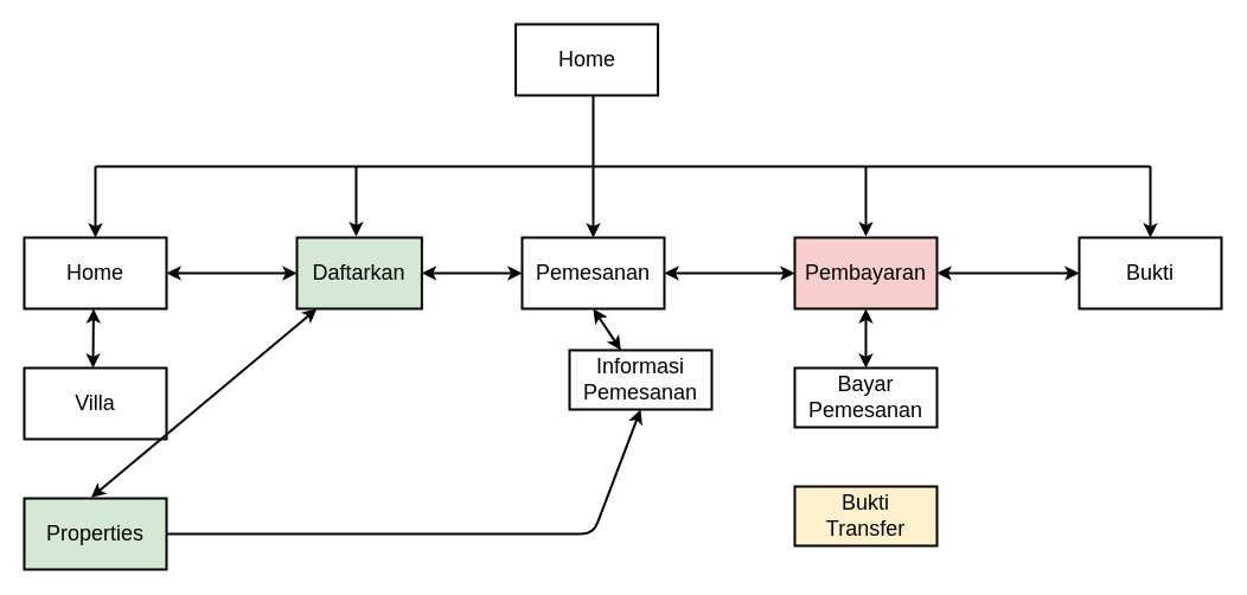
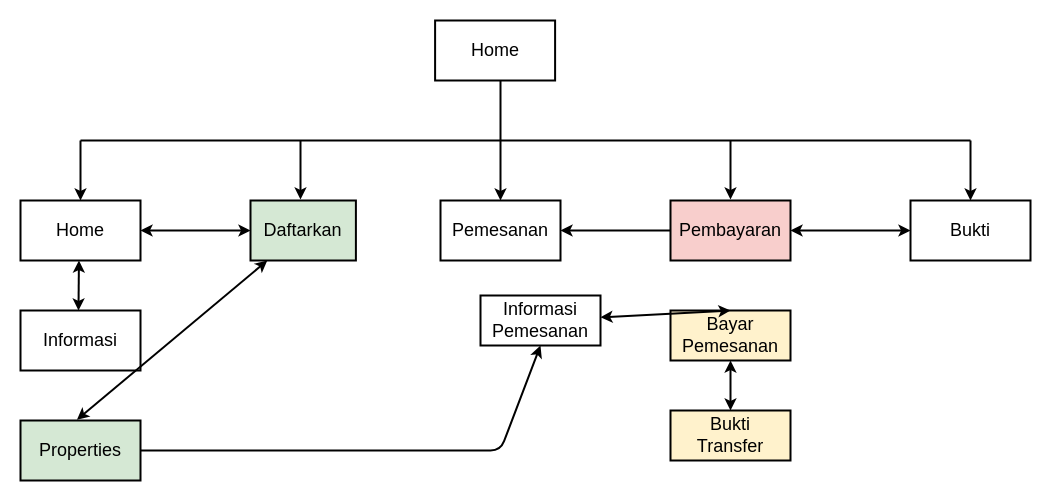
  <mxCell id="0" />
  <mxCell id="1" parent="0" />
  <mxCell id="2" value="&lt;font style=&quot;font-size: 18px&quot;&gt;Home&lt;/font&gt;" style="rounded=0;whiteSpace=wrap;html=1;strokeWidth=2;" parent="1" vertex="1"><mxGeometry x="434.6" y="20" width="120" height="60" as="geometry" /></mxCell>
  <mxCell id="3" value="&lt;font style=&quot;font-size: 18px&quot;&gt;Daftarkan&lt;/font&gt;" style="rounded=0;whiteSpace=wrap;html=1;strokeWidth=2;fillColor=#d5e8d4;" parent="1" vertex="1"><mxGeometry x="250" y="200" width="105.4" height="60" as="geometry" /></mxCell>
  <mxCell id="4" value="" style="endArrow=none;html=1;strokeWidth=2;" parent="1" edge="1"><mxGeometry width="50" height="50" relative="1" as="geometry"><mxPoint x="80" y="140" as="sourcePoint" /><mxPoint x="970" y="140" as="targetPoint" /></mxGeometry></mxCell>
  <mxCell id="5" value="" style="endArrow=classic;html=1;strokeWidth=2;" parent="1" edge="1"><mxGeometry width="50" height="50" relative="1" as="geometry"><mxPoint x="80" y="140" as="sourcePoint" /><mxPoint x="80" y="200" as="targetPoint" /></mxGeometry></mxCell>
  <mxCell id="6" value="&lt;font style=&quot;font-size: 18px&quot;&gt;Home&lt;/font&gt;" style="rounded=0;whiteSpace=wrap;html=1;strokeWidth=2;" parent="1" vertex="1"><mxGeometry x="20" y="200" width="120" height="60" as="geometry" /></mxCell>
  <mxCell id="7" value="" style="endArrow=classic;html=1;strokeWidth=2;" parent="1" edge="1"><mxGeometry width="50" height="50" relative="1" as="geometry"><mxPoint x="300" y="140" as="sourcePoint" /><mxPoint x="300" y="199" as="targetPoint" /></mxGeometry></mxCell>
  <mxCell id="8" value="" style="endArrow=classic;html=1;strokeWidth=2;" parent="1" edge="1"><mxGeometry width="50" height="50" relative="1" as="geometry"><mxPoint x="970" y="140" as="sourcePoint" /><mxPoint x="970" y="200" as="targetPoint" /></mxGeometry></mxCell>
  <mxCell id="9" value="&lt;font style=&quot;font-size: 18px&quot;&gt;Bukti&lt;/font&gt;" style="rounded=0;whiteSpace=wrap;html=1;strokeWidth=2;" parent="1" vertex="1"><mxGeometry x="910" y="200" width="120" height="60" as="geometry" /></mxCell>
  <mxCell id="10" value="" style="endArrow=none;html=1;strokeWidth=2;" parent="1" edge="1"><mxGeometry width="50" height="50" relative="1" as="geometry"><mxPoint x="500" y="140" as="sourcePoint" /><mxPoint x="500" y="80" as="targetPoint" /></mxGeometry></mxCell>
  <mxCell id="11" value="" style="endArrow=classic;startArrow=classic;html=1;strokeWidth=2;entryX=0.487;entryY=1;entryDx=0;entryDy=0;entryPerimeter=0;" parent="1" target="6" edge="1"><mxGeometry width="50" height="50" relative="1" as="geometry"><mxPoint x="78" y="310" as="sourcePoint" /><mxPoint x="470" y="230" as="targetPoint" /></mxGeometry></mxCell>
- <mxCell id="12" value="&lt;font style=&quot;font-size: 18px&quot;&gt;Villa&lt;/font&gt;" style="rounded=0;whiteSpace=wrap;html=1;strokeWidth=2;" parent="1" vertex="1"><mxGeometry x="20" y="310" width="120" height="60" as="geometry" /></mxCell>
+ <mxCell id="12" value="&lt;font style=&quot;font-size: 18px&quot;&gt;Informasi&lt;/font&gt;" style="rounded=0;whiteSpace=wrap;html=1;strokeWidth=2;" parent="1" vertex="1"><mxGeometry x="20" y="310" width="120" height="60" as="geometry" /></mxCell>
  <mxCell id="13" value="&lt;font style=&quot;font-size: 18px&quot;&gt;Properties&lt;/font&gt;" style="rounded=0;whiteSpace=wrap;html=1;strokeWidth=2;fillColor=#d5e8d4;" parent="1" vertex="1"><mxGeometry x="20" y="420" width="120" height="60" as="geometry" /></mxCell>
  <mxCell id="14" value="" style="endArrow=classic;startArrow=classic;html=1;strokeWidth=2;exitX=0.47;exitY=-0.012;exitDx=0;exitDy=0;exitPerimeter=0;" parent="1" source="13" target="3" edge="1"><mxGeometry width="50" height="50" relative="1" as="geometry"><mxPoint x="77" y="419" as="sourcePoint" /><mxPoint x="88" y="280" as="targetPoint" /></mxGeometry></mxCell>
  <mxCell id="15" value="" style="endArrow=classic;startArrow=classic;html=1;strokeWidth=2;entryX=0;entryY=0.5;entryDx=0;entryDy=0;" parent="1" source="6" target="3" edge="1"><mxGeometry width="50" height="50" relative="1" as="geometry"><mxPoint x="250" y="260" as="sourcePoint" /><mxPoint x="300" y="210" as="targetPoint" /></mxGeometry></mxCell>
  <mxCell id="16" value="" style="endArrow=classic;html=1;strokeWidth=2;" parent="1" edge="1"><mxGeometry width="50" height="50" relative="1" as="geometry"><mxPoint x="500" y="140" as="sourcePoint" /><mxPoint x="500" y="200" as="targetPoint" /></mxGeometry></mxCell>
  <mxCell id="17" value="&lt;font style=&quot;font-size: 18px&quot;&gt;Pemesanan&lt;br&gt;&lt;/font&gt;" style="rounded=0;whiteSpace=wrap;html=1;strokeWidth=2;" parent="1" vertex="1"><mxGeometry x="440" y="200" width="120" height="60" as="geometry" /></mxCell>
  <mxCell id="18" value="" style="endArrow=classic;html=1;strokeWidth=2;exitX=1;exitY=0.5;exitDx=0;exitDy=0;entryX=0.5;entryY=1;entryDx=0;entryDy=0;" parent="1" source="13" edge="1" target="26"><mxGeometry width="50" height="50" relative="1" as="geometry"><mxPoint x="120" y="480" as="sourcePoint" /><mxPoint x="438" y="230" as="targetPoint" /><Array as="points"><mxPoint x="390" y="450" /><mxPoint x="500" y="450" /></Array></mxGeometry></mxCell>
  <mxCell id="19" value="&lt;font style=&quot;font-size: 18px&quot;&gt;Pembayaran&lt;/font&gt;" style="rounded=0;whiteSpace=wrap;html=1;strokeWidth=2;fillColor=#f8cecc;" parent="1" vertex="1"><mxGeometry x="670" y="200" width="120" height="60" as="geometry" /></mxCell>
  <mxCell id="20" value="" style="endArrow=classic;html=1;strokeWidth=2;" parent="1" edge="1"><mxGeometry width="50" height="50" relative="1" as="geometry"><mxPoint x="730" y="140" as="sourcePoint" /><mxPoint x="730" y="199" as="targetPoint" /></mxGeometry></mxCell>
- <mxCell id="21" value="" style="endArrow=classic;startArrow=classic;html=1;strokeWidth=2;entryX=0;entryY=0.5;entryDx=0;entryDy=0;exitX=1;exitY=0.5;exitDx=0;exitDy=0;" parent="1" source="17" target="19" edge="1"><mxGeometry width="50" height="50" relative="1" as="geometry"><mxPoint x="610" y="260" as="sourcePoint" /><mxPoint x="660" y="210" as="targetPoint" /><Array as="points"><mxPoint x="620" y="230" /></Array></mxGeometry></mxCell>
- <mxCell id="22" value="&lt;font style=&quot;font-size: 18px&quot;&gt;Bayar Pemesanan&lt;/font&gt;" style="rounded=0;whiteSpace=wrap;html=1;strokeWidth=2;" parent="1" vertex="1"><mxGeometry x="670" y="310" width="120" height="50" as="geometry" /></mxCell>
- <mxCell id="23" value="" style="endArrow=classic;startArrow=classic;html=1;strokeWidth=2;entryX=0.5;entryY=1;entryDx=0;entryDy=0;exitX=0.5;exitY=0;exitDx=0;exitDy=0;" parent="1" source="22" target="19" edge="1"><mxGeometry width="50" height="50" relative="1" as="geometry"><mxPoint x="720" y="320" as="sourcePoint" /><mxPoint x="770" y="270" as="targetPoint" /></mxGeometry></mxCell>
+ <mxCell id="21" value="" style="endArrow=none;startArrow=classic;html=1;strokeWidth=2;entryX=0;entryY=0.5;entryDx=0;entryDy=0;exitX=1;exitY=0.5;exitDx=0;exitDy=0;" parent="1" source="17" target="19" edge="1"><mxGeometry width="50" height="50" relative="1" as="geometry"><mxPoint x="610" y="260" as="sourcePoint" /><mxPoint x="660" y="210" as="targetPoint" /><Array as="points"><mxPoint x="620" y="230" /></Array></mxGeometry></mxCell>
+ <mxCell id="22" value="&lt;font style=&quot;font-size: 18px&quot;&gt;Bayar Pemesanan&lt;/font&gt;" style="rounded=0;whiteSpace=wrap;html=1;strokeWidth=2;fillColor=#fff2cc;" parent="1" vertex="1"><mxGeometry x="670" y="310" width="120" height="50" as="geometry" /></mxCell>
+ <mxCell id="23" value="" style="endArrow=classic;startArrow=classic;html=1;strokeWidth=2;exitX=0.5;exitY=0;exitDx=0;exitDy=0;" parent="1" source="22" target="26" edge="1"><mxGeometry width="50" height="50" relative="1" as="geometry"><mxPoint x="720" y="320" as="sourcePoint" /><mxPoint x="770" y="270" as="targetPoint" /></mxGeometry></mxCell>
  <mxCell id="24" value="&lt;font style=&quot;font-size: 18px&quot;&gt;Bukti &lt;br&gt;Transfer&lt;/font&gt;" style="rounded=0;whiteSpace=wrap;html=1;strokeWidth=2;fillColor=#fff2cc;" parent="1" vertex="1"><mxGeometry x="670" y="410" width="120" height="50" as="geometry" /></mxCell>
+ <mxCell id="25" value="" style="endArrow=classic;startArrow=classic;html=1;strokeWidth=2;entryX=0.5;entryY=1;entryDx=0;entryDy=0;exitX=0.5;exitY=0;exitDx=0;exitDy=0;" parent="1" source="24" target="22" edge="1"><mxGeometry width="50" height="50" relative="1" as="geometry"><mxPoint x="740" y="320" as="sourcePoint" /><mxPoint x="740" y="270" as="targetPoint" /></mxGeometry></mxCell>
  <mxCell id="26" value="&lt;font style=&quot;font-size: 18px&quot;&gt;Informasi Pemesanan&lt;/font&gt;" style="rounded=0;whiteSpace=wrap;html=1;strokeWidth=2;" parent="1" vertex="1"><mxGeometry x="480" y="295" width="120" height="50" as="geometry" /></mxCell>
- <mxCell id="27" value="" style="endArrow=classic;startArrow=classic;html=1;strokeWidth=2;entryX=0.5;entryY=1;entryDx=0;entryDy=0;" parent="1" source="26" target="17" edge="1"><mxGeometry width="50" height="50" relative="1" as="geometry"><mxPoint x="430" y="340" as="sourcePoint" /><mxPoint x="480" y="290" as="targetPoint" /></mxGeometry></mxCell>
- <mxCell id="28" value="" style="endArrow=classic;startArrow=classic;html=1;strokeWidth=2;entryX=0;entryY=0.5;entryDx=0;entryDy=0;exitX=1;exitY=0.5;exitDx=0;exitDy=0;" edge="1" parent="1" source="3" target="17"><mxGeometry width="50" height="50" relative="1" as="geometry"><mxPoint x="360" y="230" as="sourcePoint" /><mxPoint x="260" y="240" as="targetPoint" /></mxGeometry></mxCell>
  <mxCell id="29" value="" style="endArrow=classic;startArrow=classic;html=1;strokeWidth=2;entryX=0;entryY=0.5;entryDx=0;entryDy=0;entryPerimeter=0;" edge="1" parent="1" target="9"><mxGeometry width="50" height="50" relative="1" as="geometry"><mxPoint x="790" y="230" as="sourcePoint" /><mxPoint x="900" y="230" as="targetPoint" /><Array as="points" /></mxGeometry></mxCell>
